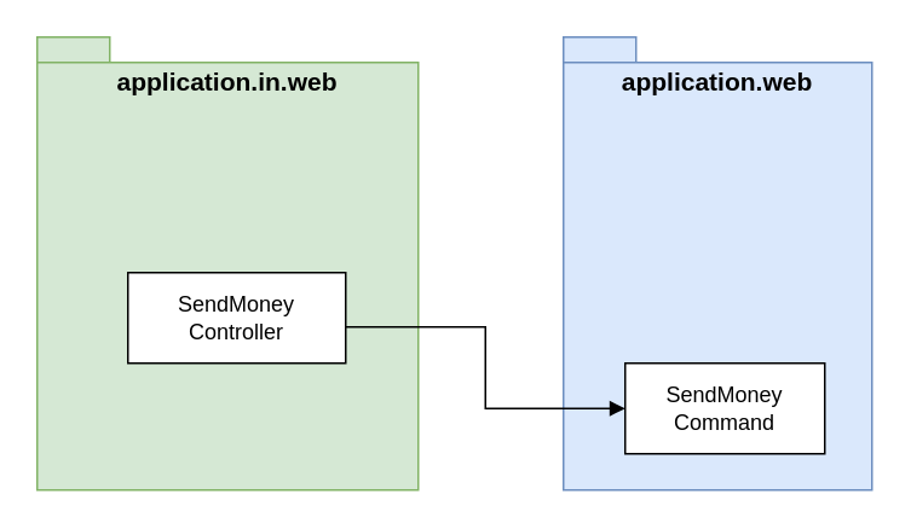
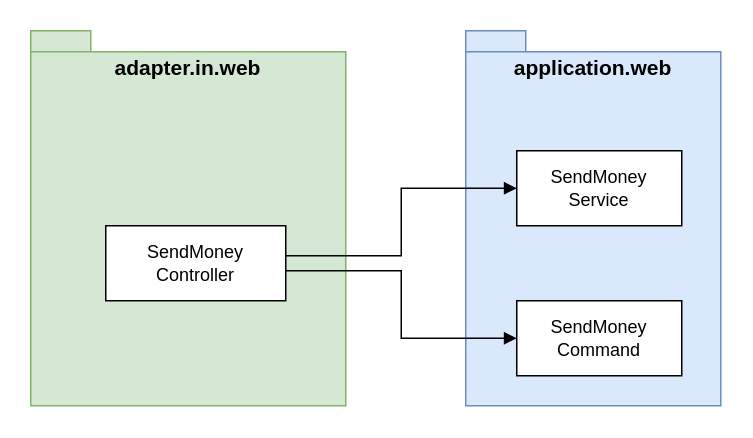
  <mxCell id="0" />
  <mxCell id="1" parent="0" />
- <mxCell id="2" value="application.in.web" style="shape=folder;fontStyle=1;spacingTop=10;tabWidth=40;tabHeight=14;tabPosition=left;html=1;whiteSpace=wrap;verticalAlign=top;horizontal=1;fontSize=14;fillColor=#d5e8d4;strokeColor=#82b366;" vertex="1" parent="1"><mxGeometry x="20" y="20" width="210" height="250" as="geometry" /></mxCell>
+ <mxCell id="2" value="adapter.in.web" style="shape=folder;fontStyle=1;spacingTop=10;tabWidth=40;tabHeight=14;tabPosition=left;html=1;whiteSpace=wrap;verticalAlign=top;horizontal=1;fontSize=14;fillColor=#d5e8d4;strokeColor=#82b366;" vertex="1" parent="1"><mxGeometry x="20" y="20" width="210" height="250" as="geometry" /></mxCell>
  <mxCell id="3" value="SendMoney&lt;div&gt;Controller&lt;/div&gt;" style="rounded=0;whiteSpace=wrap;html=1;" vertex="1" parent="1"><mxGeometry x="70" y="150" width="120" height="50" as="geometry" /></mxCell>
  <mxCell id="4" value="application.web" style="shape=folder;fontStyle=1;spacingTop=10;tabWidth=40;tabHeight=14;tabPosition=left;html=1;whiteSpace=wrap;verticalAlign=top;horizontal=1;fontSize=14;fillColor=#dae8fc;strokeColor=#6c8ebf;" vertex="1" parent="1"><mxGeometry x="310" y="20" width="170" height="250" as="geometry" /></mxCell>
+ <mxCell id="5" value="SendMoney&lt;div&gt;Service&lt;/div&gt;" style="rounded=0;whiteSpace=wrap;html=1;" vertex="1" parent="1"><mxGeometry x="344" y="100" width="110" height="50" as="geometry" /></mxCell>
  <mxCell id="6" value="SendMoney&lt;div&gt;Command&lt;/div&gt;" style="rounded=0;whiteSpace=wrap;html=1;" vertex="1" parent="1"><mxGeometry x="344" y="200" width="110" height="50" as="geometry" /></mxCell>
+ <mxCell id="7" style="edgeStyle=orthogonalEdgeStyle;rounded=0;orthogonalLoop=1;jettySize=auto;html=1;entryX=0;entryY=0.5;entryDx=0;entryDy=0;endArrow=block;endFill=1;" edge="1" parent="1" source="3" target="5"><mxGeometry relative="1" as="geometry"><Array as="points"><mxPoint x="267" y="170" /><mxPoint x="267" y="125" /></Array></mxGeometry></mxCell>
  <mxCell id="8" style="edgeStyle=orthogonalEdgeStyle;rounded=0;orthogonalLoop=1;jettySize=auto;html=1;endArrow=block;endFill=1;" edge="1" parent="1" source="3" target="6"><mxGeometry relative="1" as="geometry"><Array as="points"><mxPoint x="267" y="180" /><mxPoint x="267" y="225" /></Array></mxGeometry></mxCell>
